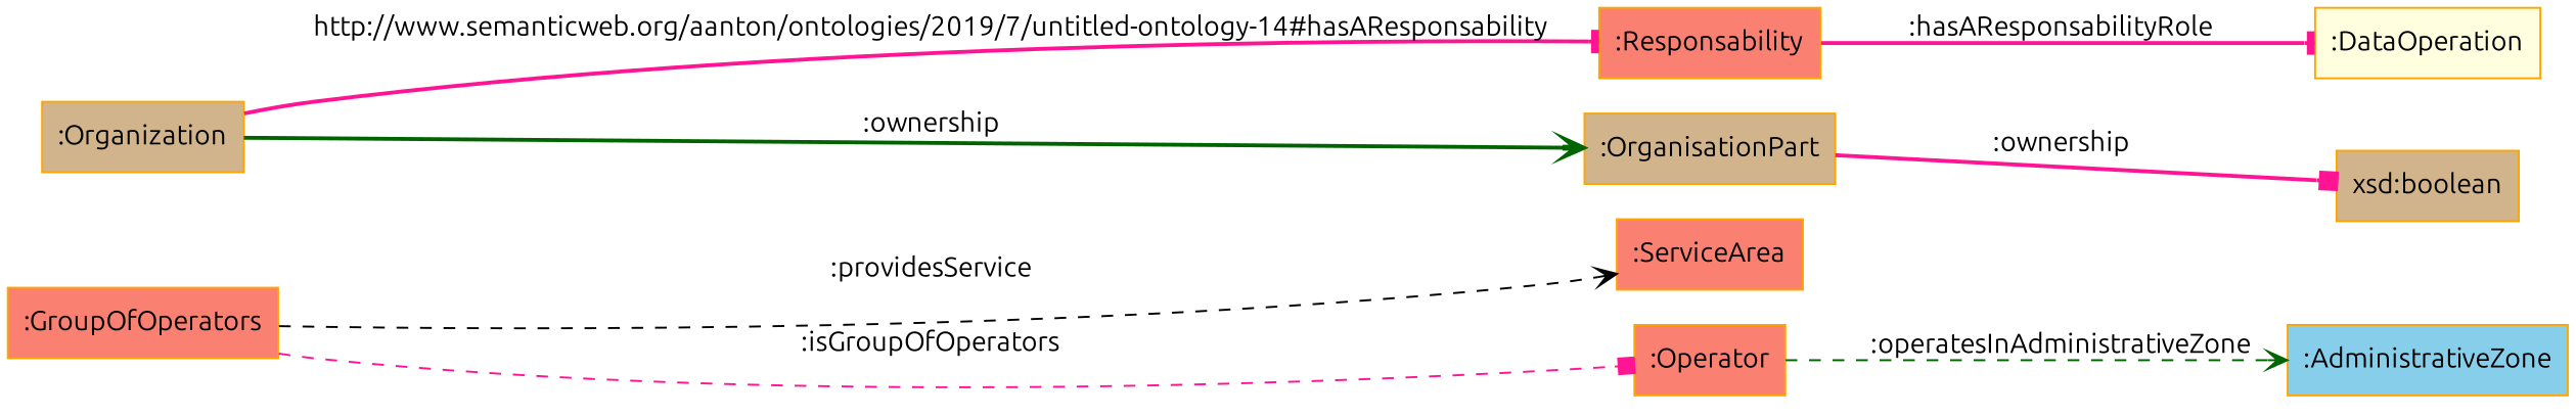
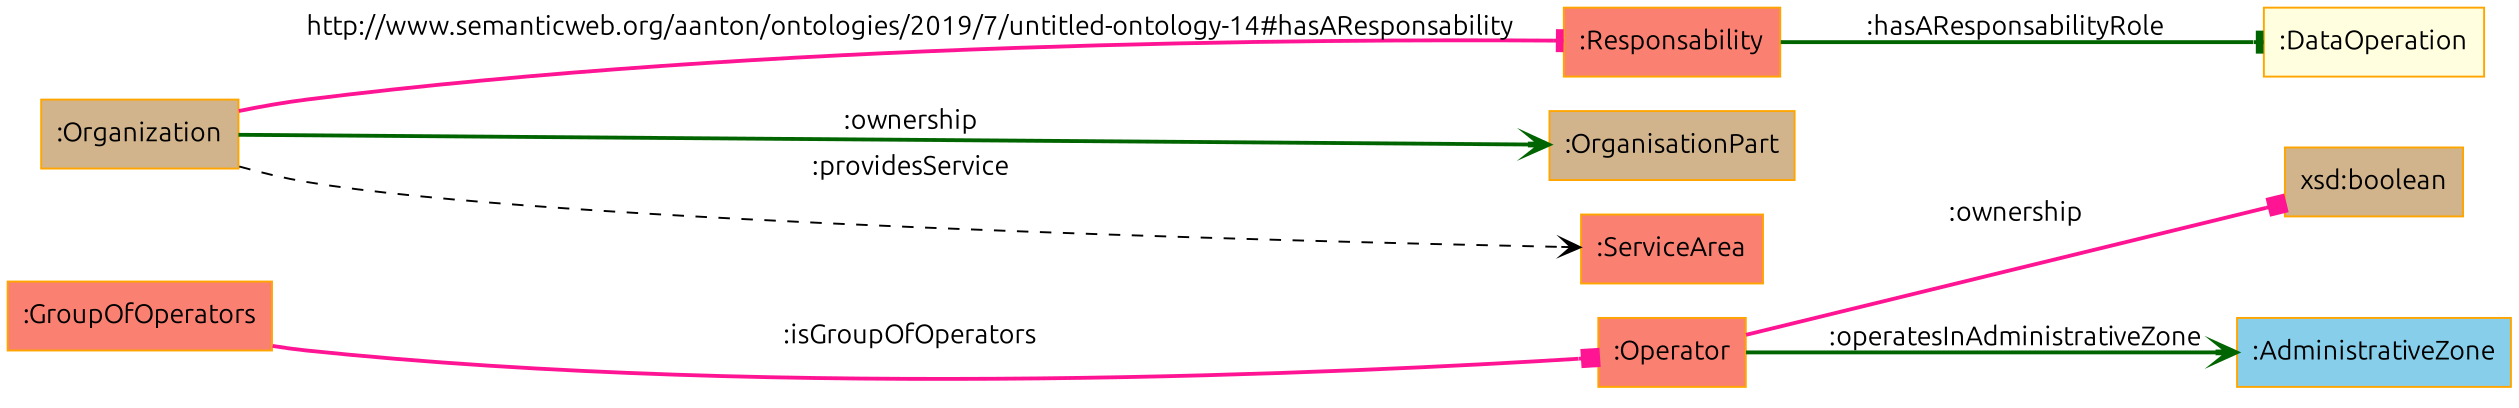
  digraph {
    fontname=Ubuntu
    rankdir=LR
    node [color=orange fillcolor=salmon fontname=Ubuntu shape=rectangle style=filled]
    edge [arrowhead=vee color=deeppink fontname=Ubuntu style=bold]
    ":DataOperation" [fillcolor=lightyellow]
    ":Responsability"
    ":Organization" [fillcolor=tan]
    ":ServiceArea"
    ":OrganisationPart" [fillcolor=tan]
    ":GroupOfOperators"
    ":Operator"
    ":AdministrativeZone" [fillcolor=skyblue]
    "xsd:boolean" [fillcolor=tan]
-   ":Responsability" -> ":DataOperation" [arrowhead=tee label=":hasAResponsabilityRole"]
+   ":Responsability" -> ":DataOperation" [arrowhead=tee color=darkgreen label=":hasAResponsabilityRole"]
    ":Organization" -> ":Responsability" [arrowhead=tee label="http://www.semanticweb.org/aanton/ontologies/2019/7/untitled-ontology-14#hasAResponsability"]
-   ":GroupOfOperators" -> ":ServiceArea" [color=black label=":providesService" style=dashed]
+   ":Organization" -> ":ServiceArea" [color=black label=":providesService" style=dashed]
    ":Organization" -> ":OrganisationPart" [color=darkgreen label=":ownership"]
-   ":GroupOfOperators" -> ":Operator" [arrowhead=box label=":isGroupOfOperators" style=dashed]
-   ":Operator" -> ":AdministrativeZone" [color=darkgreen label=":operatesInAdministrativeZone" style=dashed]
-   ":OrganisationPart" -> "xsd:boolean" [arrowhead=box label=":ownership"]
+   ":GroupOfOperators" -> ":Operator" [arrowhead=box label=":isGroupOfOperators"]
+   ":Operator" -> ":AdministrativeZone" [color=darkgreen label=":operatesInAdministrativeZone"]
+   ":Operator" -> "xsd:boolean" [arrowhead=box label=":ownership"]
  }
